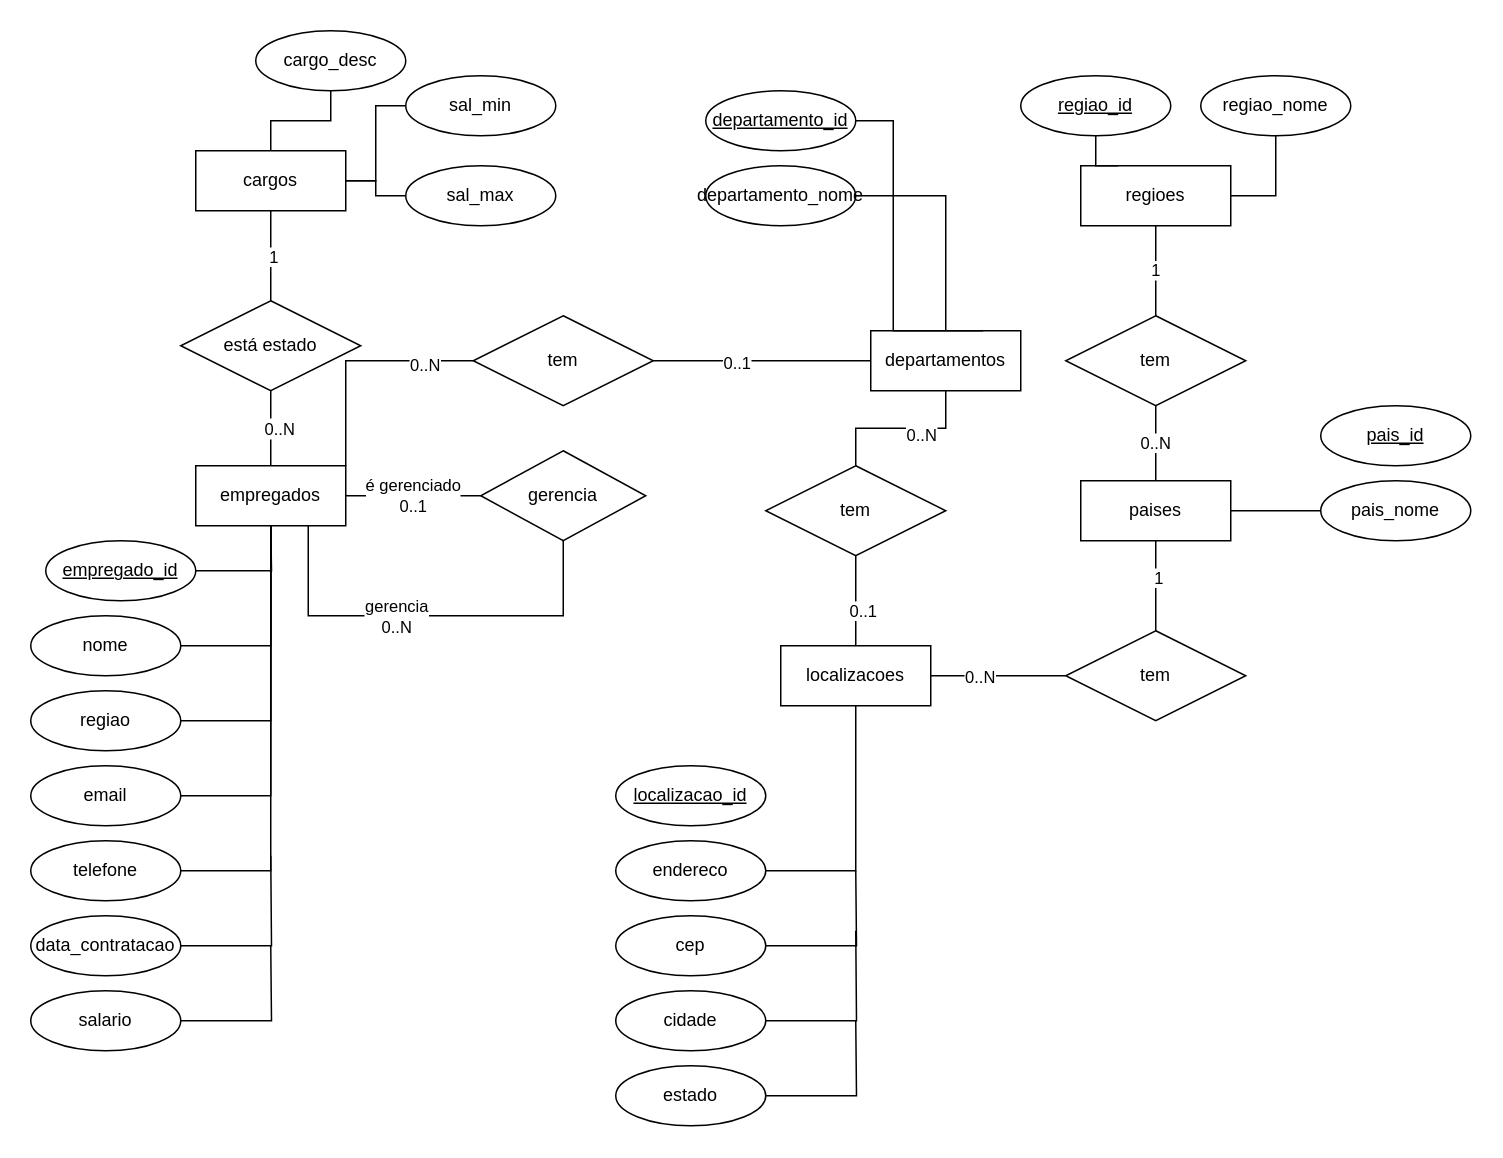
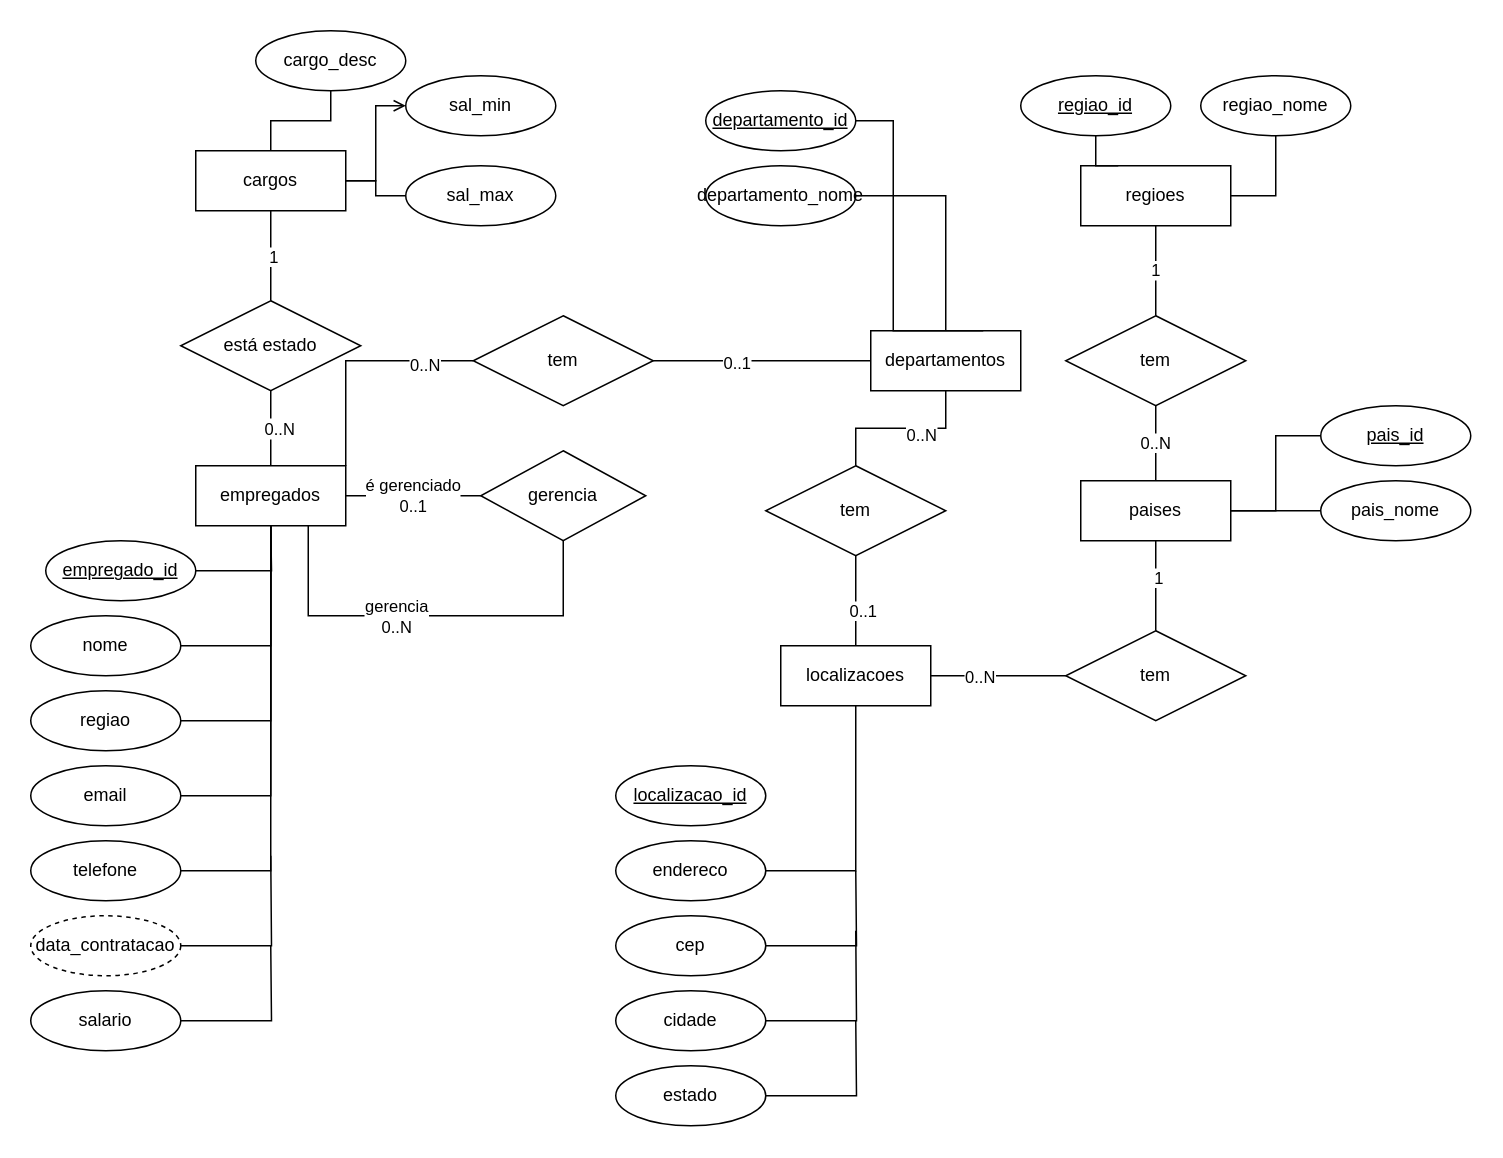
  <mxCell id="0" />
  <mxCell id="1" parent="0" />
  <mxCell id="2" style="edgeStyle=orthogonalEdgeStyle;rounded=0;orthogonalLoop=1;jettySize=auto;html=1;entryX=0.5;entryY=1;entryDx=0;entryDy=0;endArrow=none;endFill=0;" edge="1" parent="1" source="5" target="6"><mxGeometry relative="1" as="geometry" /></mxCell>
- <mxCell id="3" style="edgeStyle=orthogonalEdgeStyle;rounded=0;orthogonalLoop=1;jettySize=auto;html=1;entryX=0;entryY=0.5;entryDx=0;entryDy=0;endArrow=none;endFill=0;" edge="1" parent="1" source="5" target="7"><mxGeometry relative="1" as="geometry" /></mxCell>
+ <mxCell id="3" style="edgeStyle=orthogonalEdgeStyle;rounded=0;orthogonalLoop=1;jettySize=auto;html=1;entryX=0;entryY=0.5;entryDx=0;entryDy=0;endArrow=open;endFill=0;" edge="1" parent="1" source="5" target="7"><mxGeometry relative="1" as="geometry" /></mxCell>
  <mxCell id="4" style="edgeStyle=orthogonalEdgeStyle;rounded=0;orthogonalLoop=1;jettySize=auto;html=1;entryX=0;entryY=0.5;entryDx=0;entryDy=0;endArrow=none;endFill=0;" edge="1" parent="1" source="5" target="8"><mxGeometry relative="1" as="geometry" /></mxCell>
  <mxCell id="5" value="cargos" style="whiteSpace=wrap;html=1;align=center;" vertex="1" parent="1"><mxGeometry x="130" y="100" width="100" height="40" as="geometry" /></mxCell>
  <mxCell id="6" value="cargo_desc" style="ellipse;whiteSpace=wrap;html=1;align=center;" vertex="1" parent="1"><mxGeometry x="170" y="20" width="100" height="40" as="geometry" /></mxCell>
  <mxCell id="7" value="sal_min" style="ellipse;whiteSpace=wrap;html=1;align=center;" vertex="1" parent="1"><mxGeometry x="270" y="50" width="100" height="40" as="geometry" /></mxCell>
  <mxCell id="8" value="sal_max" style="ellipse;whiteSpace=wrap;html=1;align=center;" vertex="1" parent="1"><mxGeometry x="270" y="110" width="100" height="40" as="geometry" /></mxCell>
  <mxCell id="9" style="edgeStyle=orthogonalEdgeStyle;rounded=0;orthogonalLoop=1;jettySize=auto;html=1;entryX=0.5;entryY=1;entryDx=0;entryDy=0;endArrow=none;endFill=0;" edge="1" parent="1" source="11" target="5"><mxGeometry relative="1" as="geometry" /></mxCell>
  <mxCell id="10" value="1" style="edgeLabel;html=1;align=center;verticalAlign=middle;resizable=0;points=[];" connectable="0" vertex="1" parent="9"><mxGeometry y="-1" relative="1" as="geometry"><mxPoint as="offset" /></mxGeometry></mxCell>
  <mxCell id="11" value="está estado" style="shape=rhombus;perimeter=rhombusPerimeter;whiteSpace=wrap;html=1;align=center;" vertex="1" parent="1"><mxGeometry x="120" y="200" width="120" height="60" as="geometry" /></mxCell>
  <mxCell id="12" style="edgeStyle=orthogonalEdgeStyle;rounded=0;orthogonalLoop=1;jettySize=auto;html=1;entryX=0.5;entryY=1;entryDx=0;entryDy=0;endArrow=none;endFill=0;" edge="1" parent="1" source="15" target="11"><mxGeometry relative="1" as="geometry" /></mxCell>
  <mxCell id="13" value="N" style="edgeLabel;html=1;align=center;verticalAlign=middle;resizable=0;points=[];" connectable="0" vertex="1" parent="12"><mxGeometry x="0.04" y="2" relative="1" as="geometry"><mxPoint as="offset" /></mxGeometry></mxCell>
  <mxCell id="14" value="0..N" style="edgeLabel;html=1;align=center;verticalAlign=middle;resizable=0;points=[];" connectable="0" vertex="1" parent="12"><mxGeometry y="-5" relative="1" as="geometry"><mxPoint as="offset" /></mxGeometry></mxCell>
  <mxCell id="15" value="empregados" style="whiteSpace=wrap;html=1;align=center;" vertex="1" parent="1"><mxGeometry x="130" y="310" width="100" height="40" as="geometry" /></mxCell>
  <mxCell id="16" style="edgeStyle=orthogonalEdgeStyle;rounded=0;orthogonalLoop=1;jettySize=auto;html=1;endArrow=none;endFill=0;" edge="1" parent="1" source="17"><mxGeometry relative="1" as="geometry"><mxPoint x="180" y="350" as="targetPoint" /></mxGeometry></mxCell>
  <mxCell id="17" value="empregado_id" style="ellipse;whiteSpace=wrap;html=1;align=center;fontStyle=4;" vertex="1" parent="1"><mxGeometry x="30" y="360" width="100" height="40" as="geometry" /></mxCell>
  <mxCell id="18" style="edgeStyle=orthogonalEdgeStyle;rounded=0;orthogonalLoop=1;jettySize=auto;html=1;entryX=0.5;entryY=1;entryDx=0;entryDy=0;endArrow=none;endFill=0;" edge="1" parent="1" source="19" target="15"><mxGeometry relative="1" as="geometry" /></mxCell>
  <mxCell id="19" value="nome" style="ellipse;whiteSpace=wrap;html=1;align=center;" vertex="1" parent="1"><mxGeometry x="20" y="410" width="100" height="40" as="geometry" /></mxCell>
  <mxCell id="20" style="edgeStyle=orthogonalEdgeStyle;rounded=0;orthogonalLoop=1;jettySize=auto;html=1;entryX=0.5;entryY=1;entryDx=0;entryDy=0;endArrow=none;endFill=0;" edge="1" parent="1" source="21" target="15"><mxGeometry relative="1" as="geometry" /></mxCell>
  <mxCell id="21" value="regiao" style="ellipse;whiteSpace=wrap;html=1;align=center;" vertex="1" parent="1"><mxGeometry x="20" y="460" width="100" height="40" as="geometry" /></mxCell>
  <mxCell id="22" style="edgeStyle=orthogonalEdgeStyle;rounded=0;orthogonalLoop=1;jettySize=auto;html=1;endArrow=none;endFill=0;" edge="1" parent="1" source="23" target="15"><mxGeometry relative="1" as="geometry" /></mxCell>
  <mxCell id="23" value="email" style="ellipse;whiteSpace=wrap;html=1;align=center;" vertex="1" parent="1"><mxGeometry x="20" y="510" width="100" height="40" as="geometry" /></mxCell>
  <mxCell id="24" style="edgeStyle=orthogonalEdgeStyle;rounded=0;orthogonalLoop=1;jettySize=auto;html=1;entryX=0.5;entryY=1;entryDx=0;entryDy=0;endArrow=none;endFill=0;" edge="1" parent="1" source="25" target="15"><mxGeometry relative="1" as="geometry" /></mxCell>
  <mxCell id="25" value="telefone" style="ellipse;whiteSpace=wrap;html=1;align=center;" vertex="1" parent="1"><mxGeometry x="20" y="560" width="100" height="40" as="geometry" /></mxCell>
  <mxCell id="26" style="edgeStyle=orthogonalEdgeStyle;rounded=0;orthogonalLoop=1;jettySize=auto;html=1;endArrow=none;endFill=0;" edge="1" parent="1" source="27"><mxGeometry relative="1" as="geometry"><mxPoint x="180" y="570" as="targetPoint" /></mxGeometry></mxCell>
- <mxCell id="27" value="data_contratacao" style="ellipse;whiteSpace=wrap;html=1;align=center;" vertex="1" parent="1"><mxGeometry x="20" y="610" width="100" height="40" as="geometry" /></mxCell>
+ <mxCell id="27" value="data_contratacao" style="ellipse;whiteSpace=wrap;html=1;align=center;dashed=1;" vertex="1" parent="1"><mxGeometry x="20" y="610" width="100" height="40" as="geometry" /></mxCell>
  <mxCell id="28" style="edgeStyle=orthogonalEdgeStyle;rounded=0;orthogonalLoop=1;jettySize=auto;html=1;endArrow=none;endFill=0;" edge="1" parent="1" source="29"><mxGeometry relative="1" as="geometry"><mxPoint x="180" y="630" as="targetPoint" /></mxGeometry></mxCell>
  <mxCell id="29" value="salario" style="ellipse;whiteSpace=wrap;html=1;align=center;" vertex="1" parent="1"><mxGeometry x="20" y="660" width="100" height="40" as="geometry" /></mxCell>
  <mxCell id="30" style="edgeStyle=orthogonalEdgeStyle;rounded=0;orthogonalLoop=1;jettySize=auto;html=1;entryX=0.75;entryY=1;entryDx=0;entryDy=0;endArrow=none;endFill=0;exitX=0.5;exitY=1;exitDx=0;exitDy=0;" edge="1" parent="1" source="33" target="15"><mxGeometry relative="1" as="geometry"><Array as="points"><mxPoint x="375" y="410" /><mxPoint x="205" y="410" /></Array></mxGeometry></mxCell>
  <mxCell id="31" value="gerencia&lt;br&gt;0..N" style="edgeLabel;html=1;align=center;verticalAlign=middle;resizable=0;points=[];" connectable="0" vertex="1" parent="30"><mxGeometry x="0.157" relative="1" as="geometry"><mxPoint as="offset" /></mxGeometry></mxCell>
  <mxCell id="32" value="é gerenciado&lt;br&gt;0..1" style="edgeStyle=orthogonalEdgeStyle;rounded=0;orthogonalLoop=1;jettySize=auto;html=1;entryX=1;entryY=0.5;entryDx=0;entryDy=0;endArrow=none;endFill=0;" edge="1" parent="1" source="33" target="15"><mxGeometry relative="1" as="geometry" /></mxCell>
  <mxCell id="33" value="gerencia" style="shape=rhombus;perimeter=rhombusPerimeter;whiteSpace=wrap;html=1;align=center;" vertex="1" parent="1"><mxGeometry x="320" y="300" width="110" height="60" as="geometry" /></mxCell>
  <mxCell id="34" value="departamentos" style="whiteSpace=wrap;html=1;align=center;" vertex="1" parent="1"><mxGeometry x="580" y="220" width="100" height="40" as="geometry" /></mxCell>
  <mxCell id="35" style="edgeStyle=orthogonalEdgeStyle;rounded=0;orthogonalLoop=1;jettySize=auto;html=1;entryX=0.75;entryY=0;entryDx=0;entryDy=0;endArrow=none;endFill=0;exitX=1;exitY=0.5;exitDx=0;exitDy=0;" edge="1" parent="1" source="59" target="34"><mxGeometry relative="1" as="geometry"><Array as="points"><mxPoint x="595" y="80" /></Array></mxGeometry></mxCell>
  <mxCell id="36" style="edgeStyle=orthogonalEdgeStyle;rounded=0;orthogonalLoop=1;jettySize=auto;html=1;entryX=0.5;entryY=0;entryDx=0;entryDy=0;endArrow=none;endFill=0;" edge="1" parent="1" source="37" target="34"><mxGeometry relative="1" as="geometry" /></mxCell>
  <mxCell id="37" value="departamento_nome" style="ellipse;whiteSpace=wrap;html=1;align=center;" vertex="1" parent="1"><mxGeometry x="470" y="110" width="100" height="40" as="geometry" /></mxCell>
  <mxCell id="38" style="edgeStyle=orthogonalEdgeStyle;rounded=0;orthogonalLoop=1;jettySize=auto;html=1;entryX=0;entryY=0.5;entryDx=0;entryDy=0;endArrow=none;endFill=0;" edge="1" parent="1" source="42" target="34"><mxGeometry relative="1" as="geometry" /></mxCell>
  <mxCell id="39" value="0..1" style="edgeLabel;html=1;align=center;verticalAlign=middle;resizable=0;points=[];" connectable="0" vertex="1" parent="38"><mxGeometry x="-0.247" y="-1" relative="1" as="geometry"><mxPoint as="offset" /></mxGeometry></mxCell>
  <mxCell id="40" style="edgeStyle=orthogonalEdgeStyle;rounded=0;orthogonalLoop=1;jettySize=auto;html=1;entryX=1;entryY=0;entryDx=0;entryDy=0;endArrow=none;endFill=0;" edge="1" parent="1" source="42" target="15"><mxGeometry relative="1" as="geometry" /></mxCell>
  <mxCell id="41" value="0..N" style="edgeLabel;html=1;align=center;verticalAlign=middle;resizable=0;points=[];" connectable="0" vertex="1" parent="40"><mxGeometry x="-0.574" y="2" relative="1" as="geometry"><mxPoint as="offset" /></mxGeometry></mxCell>
  <mxCell id="42" value="tem" style="shape=rhombus;perimeter=rhombusPerimeter;whiteSpace=wrap;html=1;align=center;" vertex="1" parent="1"><mxGeometry x="315" y="210" width="120" height="60" as="geometry" /></mxCell>
  <mxCell id="43" style="edgeStyle=orthogonalEdgeStyle;rounded=0;orthogonalLoop=1;jettySize=auto;html=1;entryX=0.5;entryY=1;entryDx=0;entryDy=0;endArrow=none;endFill=0;" edge="1" parent="1" source="45" target="34"><mxGeometry relative="1" as="geometry" /></mxCell>
  <mxCell id="44" value="0..N" style="edgeLabel;html=1;align=center;verticalAlign=middle;resizable=0;points=[];" connectable="0" vertex="1" parent="43"><mxGeometry x="0.24" y="-4" relative="1" as="geometry"><mxPoint as="offset" /></mxGeometry></mxCell>
  <mxCell id="45" value="tem" style="shape=rhombus;perimeter=rhombusPerimeter;whiteSpace=wrap;html=1;align=center;" vertex="1" parent="1"><mxGeometry x="510" y="310" width="120" height="60" as="geometry" /></mxCell>
  <mxCell id="46" style="edgeStyle=orthogonalEdgeStyle;rounded=0;orthogonalLoop=1;jettySize=auto;html=1;endArrow=none;endFill=0;" edge="1" parent="1" source="50" target="45"><mxGeometry relative="1" as="geometry" /></mxCell>
  <mxCell id="47" value="0..1" style="edgeLabel;html=1;align=center;verticalAlign=middle;resizable=0;points=[];" connectable="0" vertex="1" parent="46"><mxGeometry x="-0.2" y="-4" relative="1" as="geometry"><mxPoint as="offset" /></mxGeometry></mxCell>
  <mxCell id="48" style="edgeStyle=orthogonalEdgeStyle;rounded=0;orthogonalLoop=1;jettySize=auto;html=1;endArrow=none;endFill=0;" edge="1" parent="1" source="50" target="53"><mxGeometry relative="1" as="geometry" /></mxCell>
  <mxCell id="49" value="0..N" style="edgeLabel;html=1;align=center;verticalAlign=middle;resizable=0;points=[];" connectable="0" vertex="1" parent="48"><mxGeometry x="-0.289" relative="1" as="geometry"><mxPoint as="offset" /></mxGeometry></mxCell>
  <mxCell id="50" value="localizacoes" style="whiteSpace=wrap;html=1;align=center;" vertex="1" parent="1"><mxGeometry x="520" y="430" width="100" height="40" as="geometry" /></mxCell>
  <mxCell id="51" style="edgeStyle=orthogonalEdgeStyle;rounded=0;orthogonalLoop=1;jettySize=auto;html=1;entryX=0.5;entryY=1;entryDx=0;entryDy=0;endArrow=none;endFill=0;" edge="1" parent="1" source="53" target="54"><mxGeometry relative="1" as="geometry" /></mxCell>
  <mxCell id="52" value="1" style="edgeLabel;html=1;align=center;verticalAlign=middle;resizable=0;points=[];" connectable="0" vertex="1" parent="51"><mxGeometry x="0.2" y="-1" relative="1" as="geometry"><mxPoint as="offset" /></mxGeometry></mxCell>
  <mxCell id="53" value="tem" style="shape=rhombus;perimeter=rhombusPerimeter;whiteSpace=wrap;html=1;align=center;" vertex="1" parent="1"><mxGeometry x="710" y="420" width="120" height="60" as="geometry" /></mxCell>
  <mxCell id="54" value="paises" style="whiteSpace=wrap;html=1;align=center;" vertex="1" parent="1"><mxGeometry x="720" y="320" width="100" height="40" as="geometry" /></mxCell>
  <mxCell id="55" value="regioes" style="whiteSpace=wrap;html=1;align=center;" vertex="1" parent="1"><mxGeometry x="720" y="110" width="100" height="40" as="geometry" /></mxCell>
  <mxCell id="56" value="1" style="edgeStyle=orthogonalEdgeStyle;rounded=0;orthogonalLoop=1;jettySize=auto;html=1;entryX=0.5;entryY=1;entryDx=0;entryDy=0;endArrow=none;endFill=0;" edge="1" parent="1" source="58" target="55"><mxGeometry relative="1" as="geometry" /></mxCell>
  <mxCell id="57" value="0..N" style="edgeStyle=orthogonalEdgeStyle;rounded=0;orthogonalLoop=1;jettySize=auto;html=1;entryX=0.5;entryY=0;entryDx=0;entryDy=0;endArrow=none;endFill=0;" edge="1" parent="1" source="58" target="54"><mxGeometry relative="1" as="geometry" /></mxCell>
  <mxCell id="58" value="tem" style="shape=rhombus;perimeter=rhombusPerimeter;whiteSpace=wrap;html=1;align=center;" vertex="1" parent="1"><mxGeometry x="710" y="210" width="120" height="60" as="geometry" /></mxCell>
  <mxCell id="59" value="departamento_id" style="ellipse;whiteSpace=wrap;html=1;align=center;fontStyle=4;" vertex="1" parent="1"><mxGeometry x="470" y="60" width="100" height="40" as="geometry" /></mxCell>
  <mxCell id="60" style="edgeStyle=orthogonalEdgeStyle;rounded=0;orthogonalLoop=1;jettySize=auto;html=1;entryX=0.25;entryY=0;entryDx=0;entryDy=0;endArrow=none;endFill=0;" edge="1" parent="1" source="61" target="55"><mxGeometry relative="1" as="geometry" /></mxCell>
  <mxCell id="61" value="regiao_id" style="ellipse;whiteSpace=wrap;html=1;align=center;fontStyle=4;" vertex="1" parent="1"><mxGeometry x="680" y="50" width="100" height="40" as="geometry" /></mxCell>
  <mxCell id="62" style="edgeStyle=orthogonalEdgeStyle;rounded=0;orthogonalLoop=1;jettySize=auto;html=1;entryX=1;entryY=0.5;entryDx=0;entryDy=0;endArrow=none;endFill=0;" edge="1" parent="1" source="63" target="55"><mxGeometry relative="1" as="geometry" /></mxCell>
  <mxCell id="63" value="regiao_nome" style="ellipse;whiteSpace=wrap;html=1;align=center;" vertex="1" parent="1"><mxGeometry x="800" y="50" width="100" height="40" as="geometry" /></mxCell>
+ <mxCell id="64" style="edgeStyle=orthogonalEdgeStyle;rounded=0;orthogonalLoop=1;jettySize=auto;html=1;entryX=1;entryY=0.5;entryDx=0;entryDy=0;endArrow=none;endFill=0;" edge="1" parent="1" source="65" target="54"><mxGeometry relative="1" as="geometry" /></mxCell>
  <mxCell id="65" value="pais_id" style="ellipse;whiteSpace=wrap;html=1;align=center;fontStyle=4;" vertex="1" parent="1"><mxGeometry x="880" y="270" width="100" height="40" as="geometry" /></mxCell>
  <mxCell id="66" style="edgeStyle=orthogonalEdgeStyle;rounded=0;orthogonalLoop=1;jettySize=auto;html=1;entryX=1;entryY=0.5;entryDx=0;entryDy=0;endArrow=none;endFill=0;" edge="1" parent="1" source="67" target="54"><mxGeometry relative="1" as="geometry" /></mxCell>
  <mxCell id="67" value="pais_nome" style="ellipse;whiteSpace=wrap;html=1;align=center;" vertex="1" parent="1"><mxGeometry x="880" y="320" width="100" height="40" as="geometry" /></mxCell>
  <mxCell id="68" value="localizacao_id" style="ellipse;whiteSpace=wrap;html=1;align=center;fontStyle=4;" vertex="1" parent="1"><mxGeometry x="410" y="510" width="100" height="40" as="geometry" /></mxCell>
  <mxCell id="69" style="edgeStyle=orthogonalEdgeStyle;rounded=0;orthogonalLoop=1;jettySize=auto;html=1;entryX=0.5;entryY=1;entryDx=0;entryDy=0;endArrow=none;endFill=0;" edge="1" parent="1" source="70" target="50"><mxGeometry relative="1" as="geometry" /></mxCell>
  <mxCell id="70" value="endereco" style="ellipse;whiteSpace=wrap;html=1;align=center;" vertex="1" parent="1"><mxGeometry x="410" y="560" width="100" height="40" as="geometry" /></mxCell>
  <mxCell id="71" style="edgeStyle=orthogonalEdgeStyle;rounded=0;orthogonalLoop=1;jettySize=auto;html=1;endArrow=none;endFill=0;" edge="1" parent="1" source="72"><mxGeometry relative="1" as="geometry"><mxPoint x="570" y="580" as="targetPoint" /></mxGeometry></mxCell>
  <mxCell id="72" value="cep" style="ellipse;whiteSpace=wrap;html=1;align=center;" vertex="1" parent="1"><mxGeometry x="410" y="610" width="100" height="40" as="geometry" /></mxCell>
  <mxCell id="73" style="edgeStyle=orthogonalEdgeStyle;rounded=0;orthogonalLoop=1;jettySize=auto;html=1;endArrow=none;endFill=0;" edge="1" parent="1" source="74"><mxGeometry relative="1" as="geometry"><mxPoint x="570" y="620" as="targetPoint" /></mxGeometry></mxCell>
  <mxCell id="74" value="cidade" style="ellipse;whiteSpace=wrap;html=1;align=center;" vertex="1" parent="1"><mxGeometry x="410" y="660" width="100" height="40" as="geometry" /></mxCell>
  <mxCell id="75" style="edgeStyle=orthogonalEdgeStyle;rounded=0;orthogonalLoop=1;jettySize=auto;html=1;endArrow=none;endFill=0;" edge="1" parent="1" source="76"><mxGeometry relative="1" as="geometry"><mxPoint x="570" y="680" as="targetPoint" /></mxGeometry></mxCell>
  <mxCell id="76" value="estado" style="ellipse;whiteSpace=wrap;html=1;align=center;" vertex="1" parent="1"><mxGeometry x="410" y="710" width="100" height="40" as="geometry" /></mxCell>
